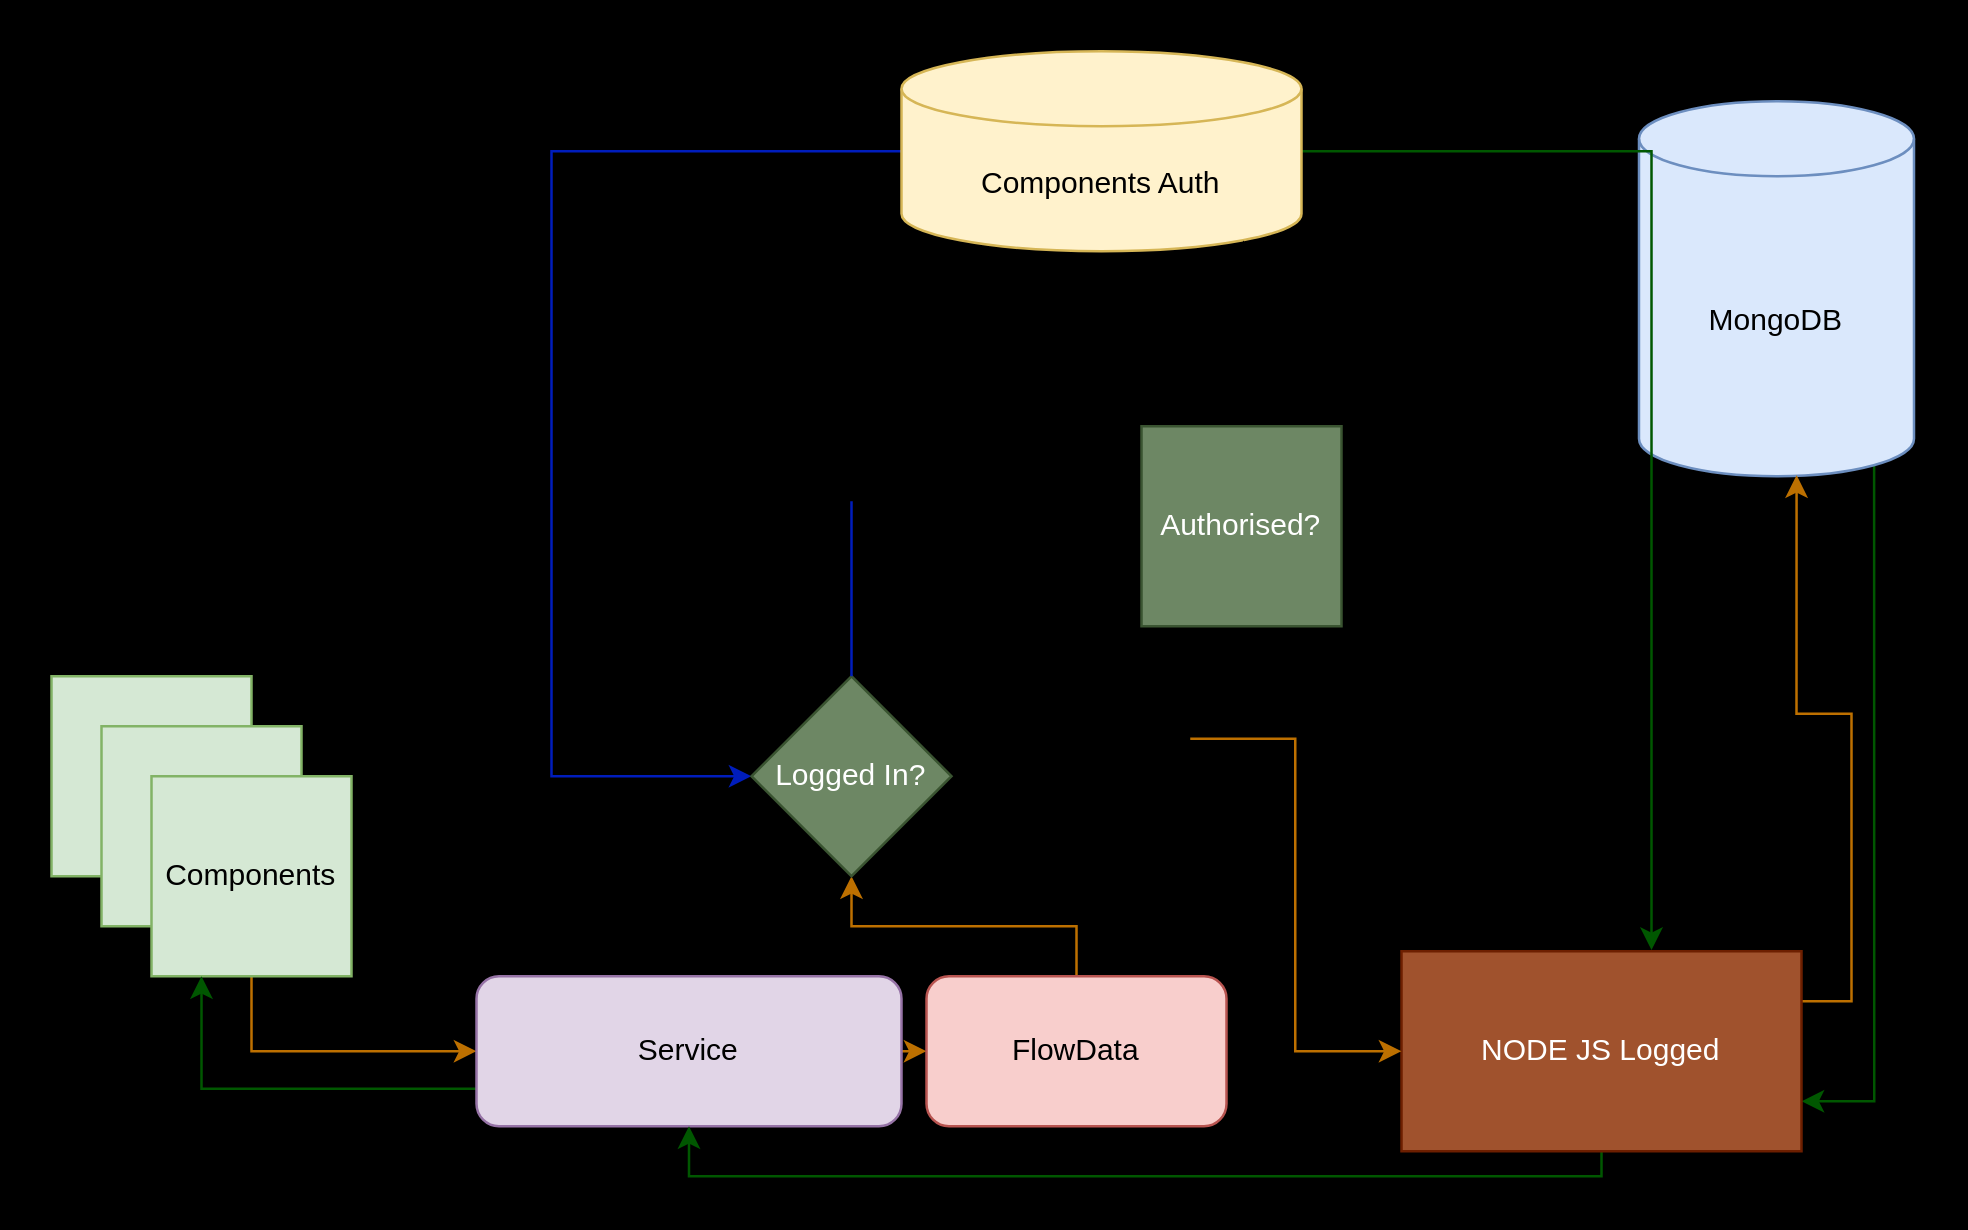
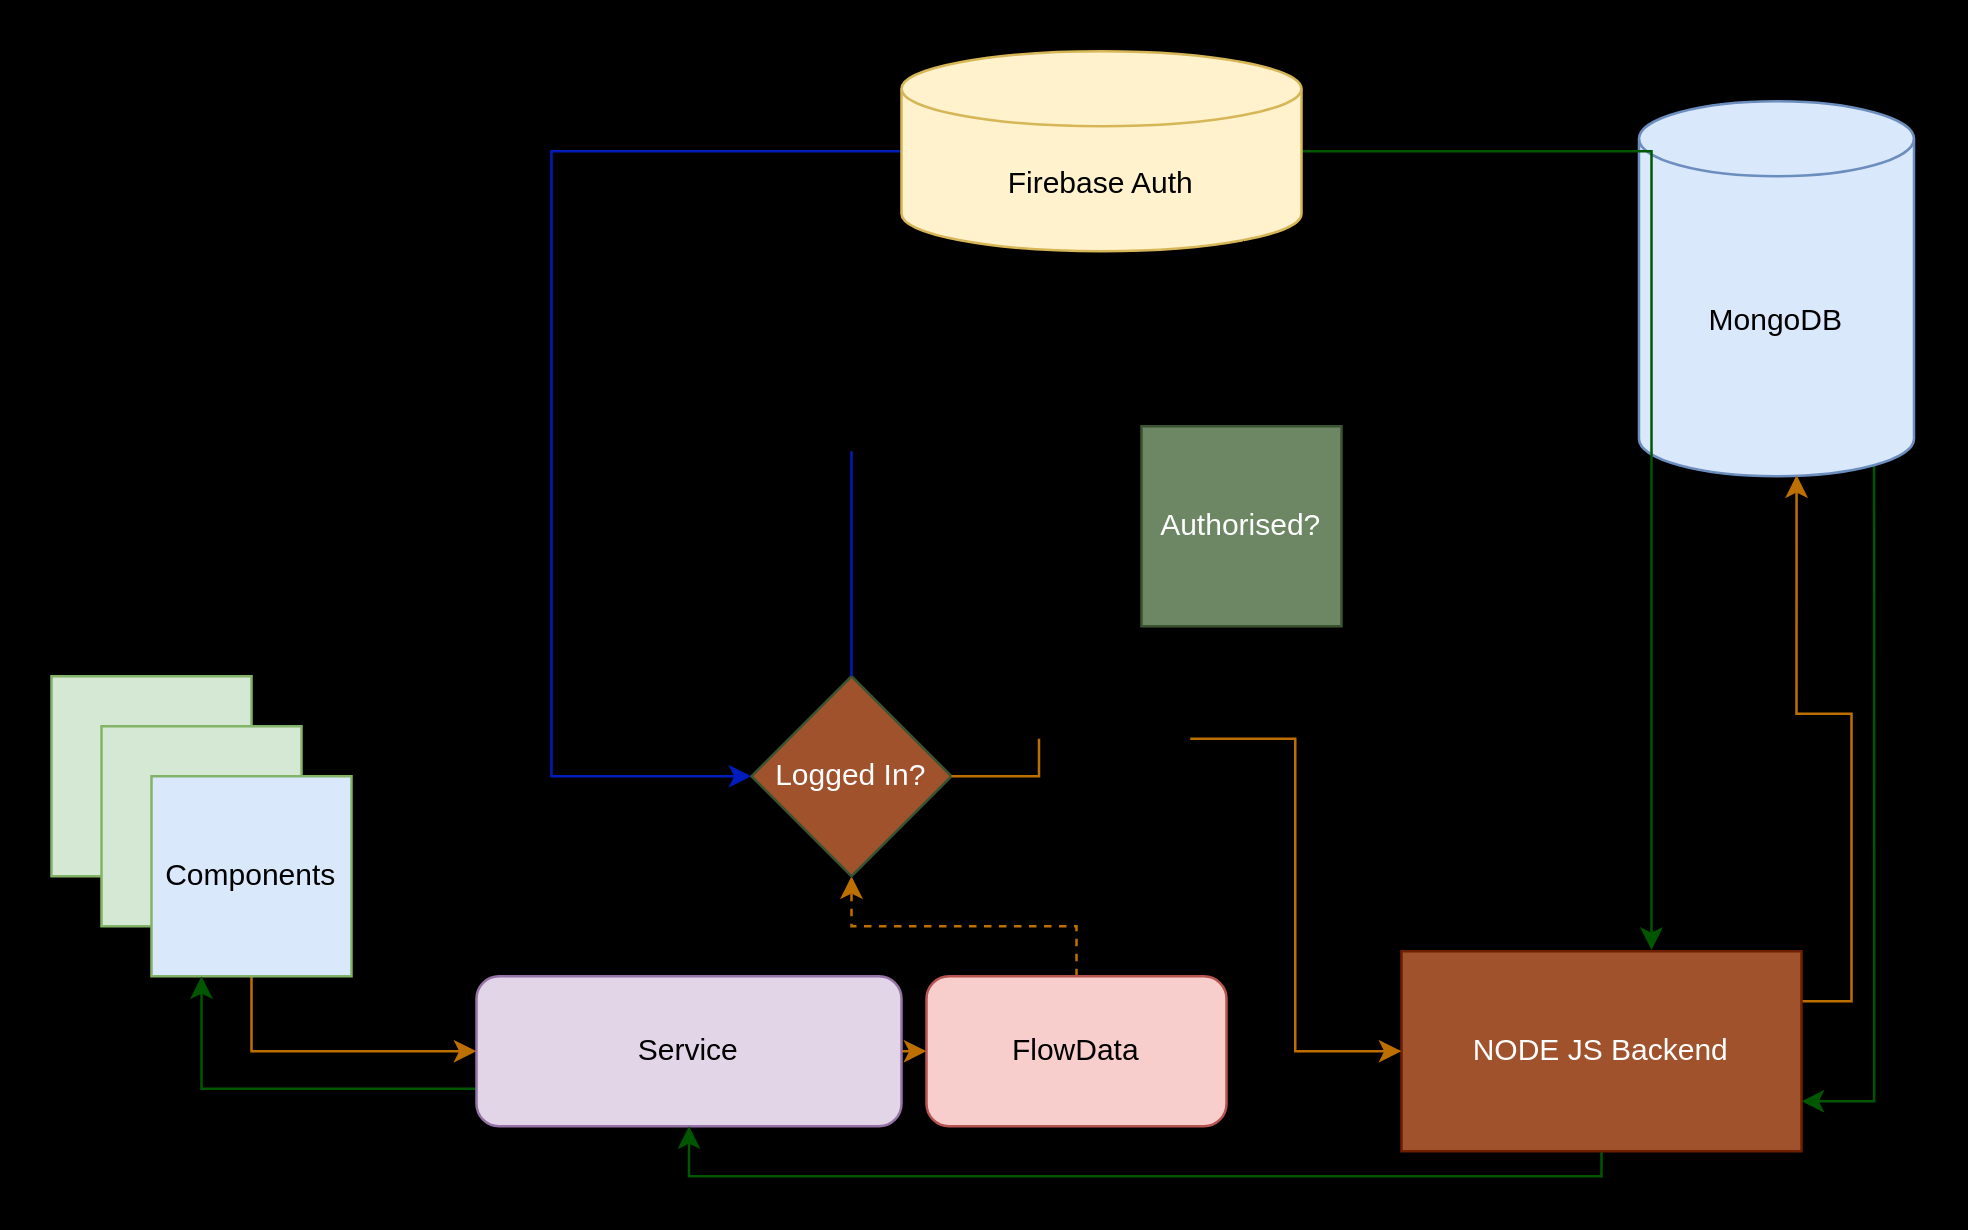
  <mxCell id="0" />
  <mxCell id="1" parent="0" />
  <mxCell id="2" style="edgeStyle=orthogonalEdgeStyle;rounded=0;orthogonalLoop=1;jettySize=auto;html=1;exitX=0.855;exitY=1;exitDx=0;exitDy=-4.35;exitPerimeter=0;entryX=1;entryY=0.75;entryDx=0;entryDy=0;fillColor=#008a00;strokeColor=#005700;" parent="1" source="3" target="19" edge="1"><mxGeometry relative="1" as="geometry"><mxPoint x="774" y="440" as="targetPoint" /></mxGeometry></mxCell>
  <mxCell id="3" value="&lt;font color=&quot;#000000&quot;&gt;MongoDB&lt;/font&gt;" style="shape=cylinder3;whiteSpace=wrap;html=1;boundedLbl=1;backgroundOutline=1;size=15;fillColor=#dae8fc;strokeColor=#6c8ebf;" parent="1" vertex="1"><mxGeometry x="655" y="40" width="110" height="150" as="geometry" /></mxCell>
  <mxCell id="4" style="edgeStyle=orthogonalEdgeStyle;rounded=0;orthogonalLoop=1;jettySize=auto;html=1;entryX=0;entryY=0.5;entryDx=0;entryDy=0;fillColor=#0050ef;strokeColor=#001DBC;" parent="1" source="6" target="21" edge="1"><mxGeometry relative="1" as="geometry"><mxPoint x="220" y="330" as="targetPoint" /><Array as="points"><mxPoint x="220" y="60" /><mxPoint x="220" y="310" /></Array></mxGeometry></mxCell>
  <mxCell id="5" style="edgeStyle=orthogonalEdgeStyle;rounded=0;orthogonalLoop=1;jettySize=auto;html=1;exitX=1;exitY=0.5;exitDx=0;exitDy=0;exitPerimeter=0;entryX=0.625;entryY=-0.006;entryDx=0;entryDy=0;entryPerimeter=0;fillColor=#008a00;strokeColor=#005700;" parent="1" source="6" target="19" edge="1"><mxGeometry relative="1" as="geometry" /></mxCell>
- <mxCell id="6" value="&lt;font color=&quot;#000000&quot;&gt;Components Auth&lt;/font&gt;" style="shape=cylinder3;whiteSpace=wrap;html=1;boundedLbl=1;backgroundOutline=1;size=15;fillColor=#fff2cc;strokeColor=#d6b656;" parent="1" vertex="1"><mxGeometry x="360" y="20" width="160" height="80" as="geometry" /></mxCell>
+ <mxCell id="6" value="&lt;font color=&quot;#000000&quot;&gt;Firebase Auth&lt;/font&gt;" style="shape=cylinder3;whiteSpace=wrap;html=1;boundedLbl=1;backgroundOutline=1;size=15;fillColor=#fff2cc;strokeColor=#d6b656;" parent="1" vertex="1"><mxGeometry x="360" y="20" width="160" height="80" as="geometry" /></mxCell>
  <mxCell id="7" value="" style="whiteSpace=wrap;html=1;aspect=fixed;fillColor=#d5e8d4;strokeColor=#82b366;" parent="1" vertex="1"><mxGeometry x="20" y="270" width="80" height="80" as="geometry" /></mxCell>
  <mxCell id="8" value="" style="whiteSpace=wrap;html=1;aspect=fixed;fillColor=#d5e8d4;strokeColor=#82b366;" parent="1" vertex="1"><mxGeometry x="40" y="290" width="80" height="80" as="geometry" /></mxCell>
  <mxCell id="9" style="edgeStyle=orthogonalEdgeStyle;rounded=0;orthogonalLoop=1;jettySize=auto;html=1;exitX=0.5;exitY=1;exitDx=0;exitDy=0;entryX=0;entryY=0.5;entryDx=0;entryDy=0;fillColor=#f0a30a;strokeColor=#BD7000;" parent="1" source="10" target="13" edge="1"><mxGeometry relative="1" as="geometry" /></mxCell>
- <mxCell id="10" value="&lt;font color=&quot;#000000&quot;&gt;Components&lt;/font&gt;" style="whiteSpace=wrap;html=1;aspect=fixed;fillColor=#d5e8d4;strokeColor=#82b366;" parent="1" vertex="1"><mxGeometry x="60" y="310" width="80" height="80" as="geometry" /></mxCell>
+ <mxCell id="10" value="&lt;font color=&quot;#000000&quot;&gt;Components&lt;/font&gt;" style="whiteSpace=wrap;html=1;aspect=fixed;fillColor=#dae8fc;strokeColor=#82b366;" parent="1" vertex="1"><mxGeometry x="60" y="310" width="80" height="80" as="geometry" /></mxCell>
  <mxCell id="11" style="edgeStyle=orthogonalEdgeStyle;rounded=0;orthogonalLoop=1;jettySize=auto;html=1;exitX=1;exitY=0.5;exitDx=0;exitDy=0;entryX=0;entryY=0.5;entryDx=0;entryDy=0;fillColor=#f0a30a;strokeColor=#BD7000;" parent="1" source="13" target="15" edge="1"><mxGeometry relative="1" as="geometry" /></mxCell>
  <mxCell id="12" style="edgeStyle=orthogonalEdgeStyle;rounded=0;orthogonalLoop=1;jettySize=auto;html=1;exitX=0;exitY=0.75;exitDx=0;exitDy=0;entryX=0.25;entryY=1;entryDx=0;entryDy=0;fillColor=#008a00;strokeColor=#005700;" parent="1" source="13" target="10" edge="1"><mxGeometry relative="1" as="geometry" /></mxCell>
  <mxCell id="13" value="&lt;font color=&quot;#000000&quot;&gt;Service&lt;/font&gt;" style="rounded=1;whiteSpace=wrap;html=1;fillColor=#e1d5e7;strokeColor=#9673a6;" parent="1" vertex="1"><mxGeometry x="190" y="390" width="170" height="60" as="geometry" /></mxCell>
- <mxCell id="14" style="edgeStyle=orthogonalEdgeStyle;rounded=0;orthogonalLoop=1;jettySize=auto;html=1;exitX=0.5;exitY=0;exitDx=0;exitDy=0;entryX=0.5;entryY=1;entryDx=0;entryDy=0;fillColor=#f0a30a;strokeColor=#BD7000;" parent="1" source="15" target="21" edge="1"><mxGeometry relative="1" as="geometry" /></mxCell>
+ <mxCell id="14" style="edgeStyle=orthogonalEdgeStyle;rounded=0;orthogonalLoop=1;jettySize=auto;html=1;exitX=0.5;exitY=0;exitDx=0;exitDy=0;entryX=0.5;entryY=1;entryDx=0;entryDy=0;fillColor=#f0a30a;strokeColor=#BD7000;dashed=1;" parent="1" source="15" target="21" edge="1"><mxGeometry relative="1" as="geometry" /></mxCell>
  <mxCell id="15" value="&lt;font color=&quot;#000000&quot;&gt;FlowData&lt;/font&gt;" style="rounded=1;whiteSpace=wrap;html=1;fillColor=#f8cecc;strokeColor=#b85450;" parent="1" vertex="1"><mxGeometry x="370" y="390" width="120" height="60" as="geometry" /></mxCell>
  <mxCell id="16" style="edgeStyle=orthogonalEdgeStyle;rounded=0;orthogonalLoop=1;jettySize=auto;html=1;exitX=0.5;exitY=0;exitDx=0;exitDy=0;entryX=1;entryY=0.5;entryDx=0;entryDy=0;" parent="1" source="19" target="27" edge="1"><mxGeometry relative="1" as="geometry" /></mxCell>
  <mxCell id="17" style="edgeStyle=orthogonalEdgeStyle;rounded=0;orthogonalLoop=1;jettySize=auto;html=1;exitX=0.5;exitY=1;exitDx=0;exitDy=0;entryX=0.5;entryY=1;entryDx=0;entryDy=0;fillColor=#008a00;strokeColor=#005700;" parent="1" source="19" target="13" edge="1"><mxGeometry relative="1" as="geometry"><Array as="points"><mxPoint x="610" y="470" /><mxPoint x="250" y="470" /></Array></mxGeometry></mxCell>
  <mxCell id="18" style="edgeStyle=orthogonalEdgeStyle;rounded=0;orthogonalLoop=1;jettySize=auto;html=1;exitX=1;exitY=0.25;exitDx=0;exitDy=0;entryX=0.573;entryY=0.997;entryDx=0;entryDy=0;entryPerimeter=0;fillColor=#f0a30a;strokeColor=#BD7000;" parent="1" source="19" target="3" edge="1"><mxGeometry relative="1" as="geometry" /></mxCell>
- <mxCell id="19" value="NODE JS Logged" style="rounded=0;whiteSpace=wrap;html=1;fillColor=#a0522d;strokeColor=#6D1F00;fontColor=#ffffff;" parent="1" vertex="1"><mxGeometry x="560" y="380" width="160" height="80" as="geometry" /></mxCell>
+ <mxCell id="19" value="NODE JS Backend" style="rounded=0;whiteSpace=wrap;html=1;fillColor=#a0522d;strokeColor=#6D1F00;fontColor=#ffffff;" parent="1" vertex="1"><mxGeometry x="560" y="380" width="160" height="80" as="geometry" /></mxCell>
  <mxCell id="20" style="edgeStyle=orthogonalEdgeStyle;rounded=0;orthogonalLoop=1;jettySize=auto;html=1;exitX=1;exitY=0.5;exitDx=0;exitDy=0;entryX=0;entryY=0.5;entryDx=0;entryDy=0;startArrow=none;fillColor=#f0a30a;strokeColor=#BD7000;" parent="1" source="22" target="19" edge="1"><mxGeometry relative="1" as="geometry" /></mxCell>
- <mxCell id="21" value="Logged In?" style="rhombus;whiteSpace=wrap;html=1;fillColor=#6d8764;fontColor=#ffffff;strokeColor=#3A5431;" parent="1" vertex="1"><mxGeometry x="300" y="270" width="80" height="80" as="geometry" /></mxCell>
+ <mxCell id="21" value="Logged In?" style="rhombus;whiteSpace=wrap;html=1;fillColor=#a0522d;fontColor=#ffffff;strokeColor=#3A5431;" parent="1" vertex="1"><mxGeometry x="300" y="270" width="80" height="80" as="geometry" /></mxCell>
  <mxCell id="22" value="Yes" style="text;html=1;strokeColor=default;fillColor=none;align=center;verticalAlign=middle;whiteSpace=wrap;rounded=0;" parent="1" vertex="1"><mxGeometry x="415" y="280" width="60" height="30" as="geometry" /></mxCell>
- <mxCell id="24" value="No" style="text;html=1;strokeColor=default;fillColor=none;align=center;verticalAlign=middle;whiteSpace=wrap;rounded=0;" parent="1" vertex="1"><mxGeometry x="310" y="170" width="60" height="30" as="geometry" /></mxCell>
+ <mxCell id="23" value="" style="edgeStyle=orthogonalEdgeStyle;rounded=0;orthogonalLoop=1;jettySize=auto;html=1;exitX=1;exitY=0.5;exitDx=0;exitDy=0;entryX=0;entryY=0.5;entryDx=0;entryDy=0;endArrow=none;fillColor=#f0a30a;strokeColor=#BD7000;" parent="1" source="21" target="22" edge="1"><mxGeometry relative="1" as="geometry"><mxPoint x="380" y="310" as="sourcePoint" /><mxPoint x="530" y="340" as="targetPoint" /></mxGeometry></mxCell>
+ <mxCell id="24" value="No" style="text;html=1;strokeColor=default;fillColor=none;align=center;verticalAlign=middle;whiteSpace=wrap;rounded=0;" parent="1" vertex="1"><mxGeometry x="310" y="150" width="60" height="30" as="geometry" /></mxCell>
  <mxCell id="25" value="" style="edgeStyle=orthogonalEdgeStyle;rounded=0;orthogonalLoop=1;jettySize=auto;html=1;exitX=0.5;exitY=0;exitDx=0;exitDy=0;entryX=0.5;entryY=1;entryDx=0;entryDy=0;entryPerimeter=0;endArrow=none;fillColor=#0050ef;strokeColor=#001DBC;" parent="1" source="21" target="24" edge="1"><mxGeometry relative="1" as="geometry"><mxPoint x="390" y="100" as="targetPoint" /><mxPoint x="340" y="270" as="sourcePoint" /></mxGeometry></mxCell>
  <mxCell id="26" style="edgeStyle=orthogonalEdgeStyle;rounded=0;orthogonalLoop=1;jettySize=auto;html=1;exitX=0.5;exitY=0;exitDx=0;exitDy=0;entryX=0.855;entryY=1;entryDx=0;entryDy=-4.35;entryPerimeter=0;" parent="1" source="27" target="6" edge="1"><mxGeometry relative="1" as="geometry" /></mxCell>
  <mxCell id="27" value="Authorised?" style="whiteSpace=wrap;html=1;strokeColor=#3A5431;fillColor=#6d8764;fontColor=#ffffff;rounded=0;" parent="1" vertex="1"><mxGeometry x="456" y="170" width="80" height="80" as="geometry" /></mxCell>
